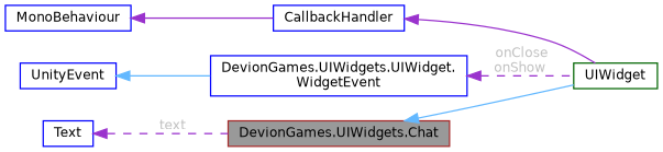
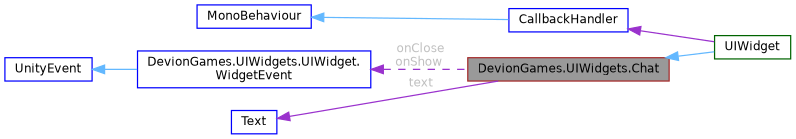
  digraph {
    rankdir=LR
    node [color=blue fillcolor=white fontname=Helvetica fontsize=10 shape=box style=filled]
    edge [color=steelblue1 dir=back fontname=Helvetica fontsize=10 labelfontname=Helvetica labelfontsize=10 style=solid]
    n1 [color=brown fillcolor=grey60 fontcolor=black height=0.2 label="DevionGames.UIWidgets.Chat" width=0.4]
    n2 [color=darkgreen height=0.2 label=UIWidget width=0.4]
    n3 [height=0.2 label=CallbackHandler width=0.4]
    n4 [height=0.2 label=MonoBehaviour width=0.4]
    n5 [height=0.2 label="DevionGames.UIWidgets.UIWidget.\lWidgetEvent" width=0.4]
    n6 [height=0.2 label=UnityEvent width=0.4]
    n7 [height=0.2 label=Text width=0.4]
    n1 -> n2
    n3 -> n2 [color=darkorchid3]
-   n4 -> n3 [color=darkorchid3]
-   n5 -> n2 [color=darkorchid3 fontcolor=grey label=" onClose\nonShow" style=dashed]
+   n4 -> n3
+   n5 -> n1 [color=darkorchid3 fontcolor=grey label=" onClose\nonShow" style=dashed]
    n6 -> n5
-   n7 -> n1 [color=darkorchid3 fontcolor=grey label=" text" style=dashed]
+   n7 -> n1 [color=darkorchid3 fontcolor=grey label=" text"]
  }
